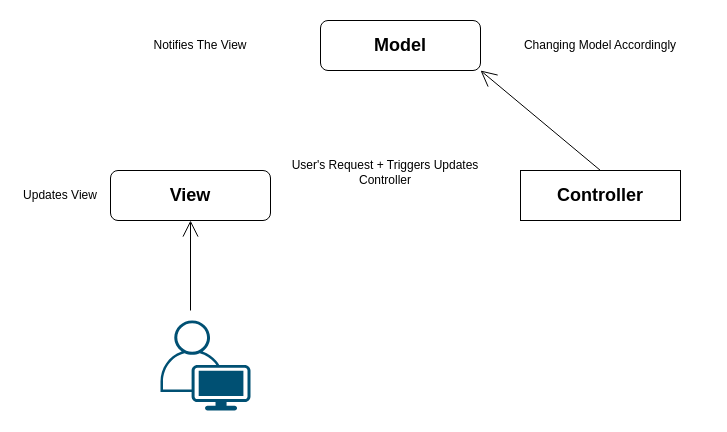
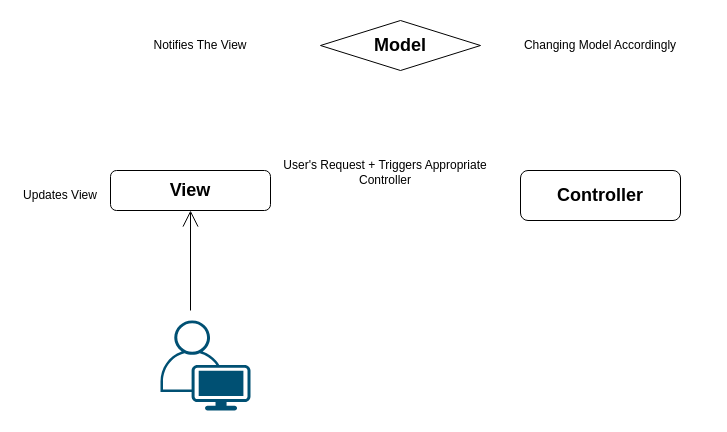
  <mxCell id="0" />
  <mxCell id="1" parent="0" />
- <mxCell id="2" value="&lt;font style=&quot;font-size: 18px;&quot;&gt;&lt;b&gt;View&lt;/b&gt;&lt;/font&gt;" style="rounded=1;whiteSpace=wrap;html=1;fillColor=none;" vertex="1" parent="1"><mxGeometry x="110" y="170" width="160" height="50" as="geometry" /></mxCell>
- <mxCell id="3" value="&lt;span style=&quot;font-size: 18px;&quot;&gt;&lt;b&gt;Controller&lt;/b&gt;&lt;/span&gt;" style="whiteSpace=wrap;html=1;fillColor=none;rounded=0;" vertex="1" parent="1"><mxGeometry x="520" y="170" width="160" height="50" as="geometry" /></mxCell>
- <mxCell id="4" value="&lt;span style=&quot;font-size: 18px;&quot;&gt;&lt;b&gt;Model&lt;/b&gt;&lt;/span&gt;" style="rounded=1;whiteSpace=wrap;html=1;fillColor=none;" vertex="1" parent="1"><mxGeometry x="320" y="20" width="160" height="50" as="geometry" /></mxCell>
+ <mxCell id="2" value="&lt;font style=&quot;font-size: 18px;&quot;&gt;&lt;b&gt;View&lt;/b&gt;&lt;/font&gt;" style="rounded=1;whiteSpace=wrap;html=1;fillColor=none;" vertex="1" parent="1"><mxGeometry x="110" y="170" width="160" height="40" as="geometry" /></mxCell>
+ <mxCell id="3" value="&lt;span style=&quot;font-size: 18px;&quot;&gt;&lt;b&gt;Controller&lt;/b&gt;&lt;/span&gt;" style="rounded=1;whiteSpace=wrap;html=1;fillColor=none;" vertex="1" parent="1"><mxGeometry x="520" y="170" width="160" height="50" as="geometry" /></mxCell>
+ <mxCell id="4" value="&lt;span style=&quot;font-size: 18px;&quot;&gt;&lt;b&gt;Model&lt;/b&gt;&lt;/span&gt;" style="rhombus;whiteSpace=wrap;html=1;fillColor=none;" vertex="1" parent="1"><mxGeometry x="320" y="20" width="160" height="50" as="geometry" /></mxCell>
  <mxCell id="5" value="" style="points=[[0.35,0,0],[0.98,0.51,0],[1,0.71,0],[0.67,1,0],[0,0.795,0],[0,0.65,0]];verticalLabelPosition=bottom;sketch=0;html=1;verticalAlign=top;aspect=fixed;align=center;pointerEvents=1;shape=mxgraph.cisco19.user;fillColor=#005073;strokeColor=none;" vertex="1" parent="1"><mxGeometry x="160" y="320" width="90" height="90" as="geometry" /></mxCell>
  <mxCell id="6" value="" style="endArrow=open;html=1;rounded=0;endFill=0;bendable=0;endSize=14;entryX=0.5;entryY=1;entryDx=0;entryDy=0;" edge="1" parent="1" target="2"><mxGeometry width="50" height="50" relative="1" as="geometry"><mxPoint x="190" y="310" as="sourcePoint" /><mxPoint x="330" y="190" as="targetPoint" /></mxGeometry></mxCell>
- <mxCell id="7" value="" style="endArrow=open;html=1;rounded=0;endFill=0;bendable=0;endSize=14;entryX=1;entryY=1;entryDx=0;entryDy=0;exitX=0.5;exitY=0;exitDx=0;exitDy=0;" edge="1" parent="1" source="3" target="4"><mxGeometry width="50" height="50" relative="1" as="geometry"><mxPoint x="280" y="205" as="sourcePoint" /><mxPoint x="530" y="205" as="targetPoint" /></mxGeometry></mxCell>
- <mxCell id="8" value="User's Request + Triggers Updates Controller" style="text;html=1;align=center;verticalAlign=middle;whiteSpace=wrap;rounded=0;" vertex="1" parent="1"><mxGeometry x="280" y="157" width="210" height="30" as="geometry" /></mxCell>
+ <mxCell id="8" value="User's Request + Triggers Appropriate Controller" style="text;html=1;align=center;verticalAlign=middle;whiteSpace=wrap;rounded=0;" vertex="1" parent="1"><mxGeometry x="280" y="157" width="210" height="30" as="geometry" /></mxCell>
  <mxCell id="9" value="Changing Model Accordingly" style="text;html=1;align=center;verticalAlign=middle;whiteSpace=wrap;rounded=0;rotation=0;" vertex="1" parent="1"><mxGeometry x="495" y="30" width="210" height="30" as="geometry" /></mxCell>
  <mxCell id="10" value="Updates View" style="text;html=1;align=center;verticalAlign=middle;whiteSpace=wrap;rounded=0;rotation=0;" vertex="1" parent="1"><mxGeometry y="180" width="80" height="30" as="geometry" x="20" /></mxCell>
  <mxCell id="11" value="Notifies The View" style="text;html=1;align=center;verticalAlign=middle;whiteSpace=wrap;rounded=0;rotation=0;" vertex="1" parent="1"><mxGeometry x="95" y="30" width="210" height="30" as="geometry" /></mxCell>
